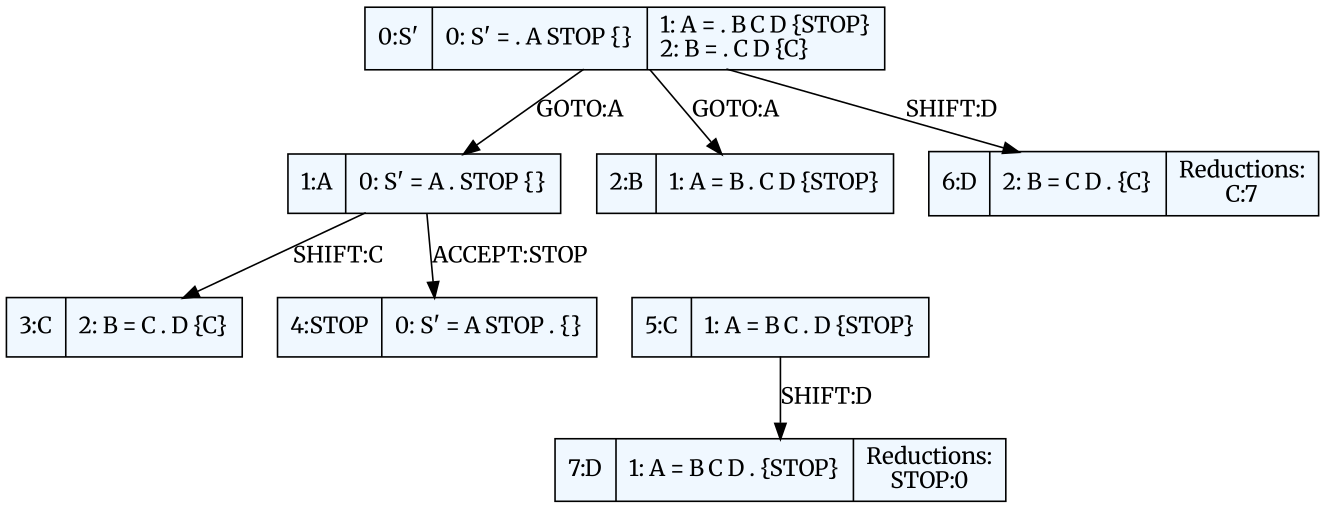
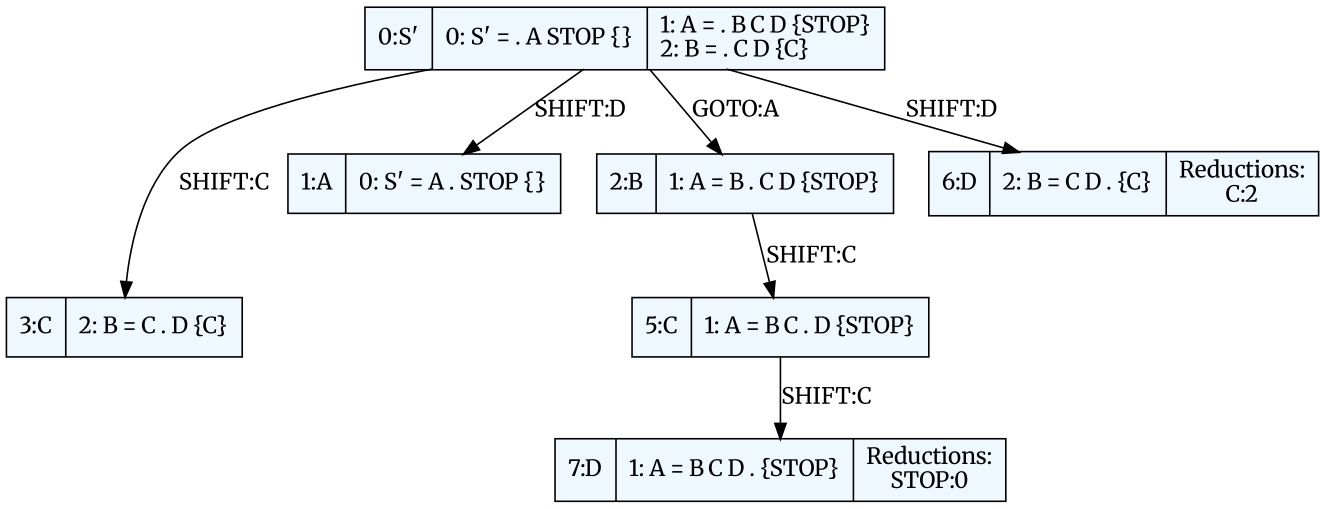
  digraph {
    fontname=Merriweather
    fontsize=8
    nodesep=0.3
    rankdir=TB
    node [fillcolor=aliceblue fontname=Merriweather shape=record style=filled]
    edge [arrowtail=empty dir=black fontname=Merriweather]
    n1 [label="0:S'|0: S' = . A STOP   \{\}\l|1: A = . B C D   \{STOP\}\l2: B = . C D   \{C\}\l"]
    n2 [label="3:C|2: B = C . D   \{C\}\l"]
    n3 [label="1:A|0: S' = A . STOP   \{\}\l"]
    n4 [label="2:B|1: A = B . C D   \{STOP\}\l"]
-   n5 [label="6:D|2: B = C D .   \{C\}\l|Reductions:\lC:7"]
-   n6 [label="4:STOP|0: S' = A STOP .   \{\}\l"]
+   n5 [label="6:D|2: B = C D .   \{C\}\l|Reductions:\lC:2"]
    n7 [label="5:C|1: A = B C . D   \{STOP\}\l"]
    n8 [label="7:D|1: A = B C D .   \{STOP\}\l|Reductions:\lSTOP:0"]
-   n3 -> n2 [label="SHIFT:C"]
-   n1 -> n3 [label="GOTO:A"]
+   n1 -> n2 [label="SHIFT:C"]
+   n1 -> n3 [label="SHIFT:D"]
    n1 -> n4 [label="GOTO:A"]
    n1 -> n5 [label="SHIFT:D"]
-   n3 -> n6 [label="ACCEPT:STOP"]
-   n7 -> n8 [label="SHIFT:D"]
+   n4 -> n7 [label="SHIFT:C"]
+   n7 -> n8 [label="SHIFT:C"]
  }
